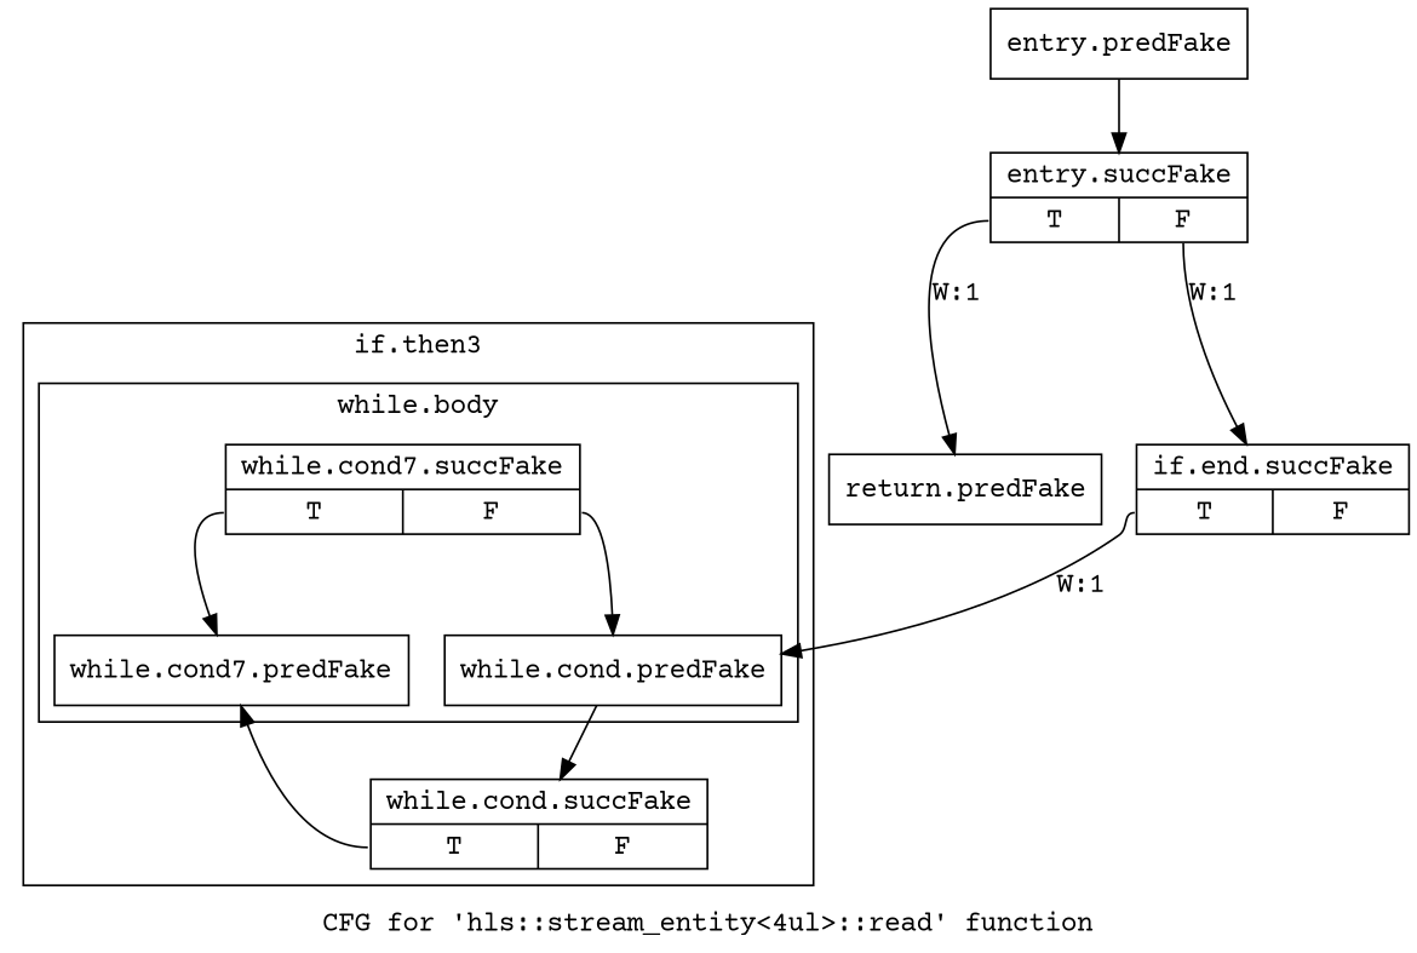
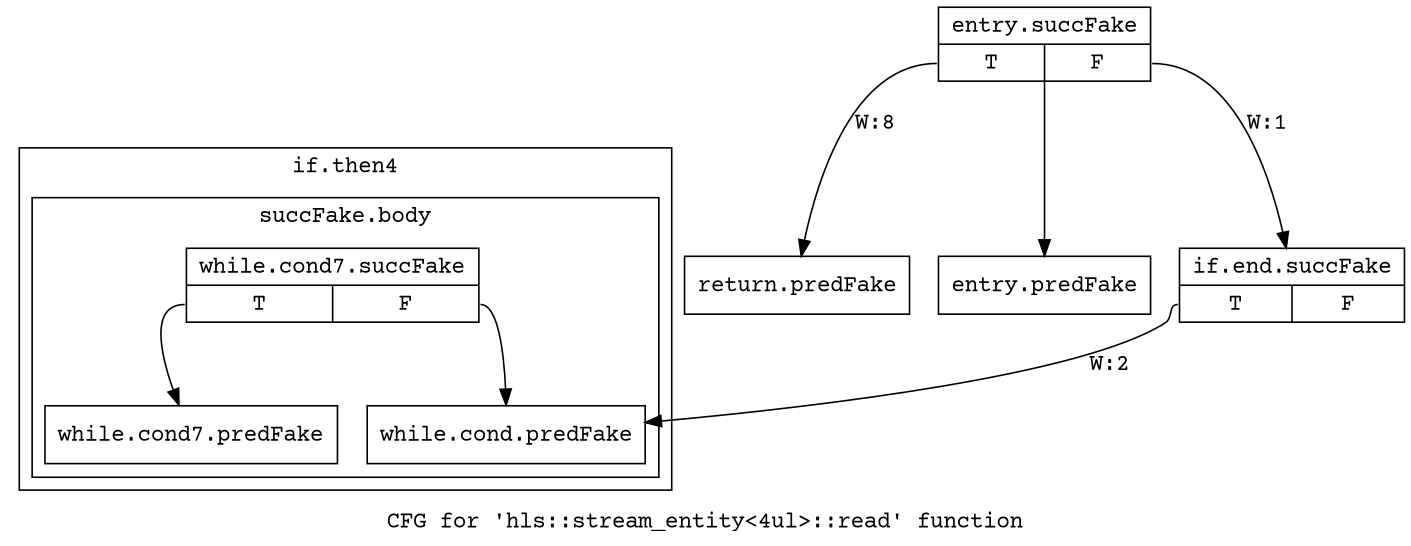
  digraph {
    fontname="Courier Prime"
    label="CFG for 'hls::stream_entity\<4ul\>::read' function"
    node [filename="/tools/Xilinx/Vitis_HLS/2023.1/include/hls_stream.h" fontname="Courier Prime" linenumber=211 shape=record]
    edge [execusionnum=0 filename="/tools/Xilinx/Vitis_HLS/2023.1/include/hls_stream.h" fontname="Courier Prime" tailport=s0]
    n1 [label="{while.cond.predFake}"]
    n2 [label="{while.cond7.predFake}" linenumber=213]
    n3 [label="{while.cond7.succFake|{<s0>T|<s1>F}}" linenumber=213]
-   n4 [label="{while.cond.succFake|{<s0>T|<s1>F}}"]
    n5 [label="{entry.predFake}" filename="" linenumber=""]
    n6 [label="{entry.succFake|{<s0>T|<s1>F}}" linenumber=192]
    n7 [label="{return.predFake}" linenumber=226]
    n8 [label="{if.end.succFake|{<s0>T|<s1>F}}" linenumber=201]
    subgraph cluster_1 {
      invocationtime=1
-     label="if.then3"
+     label="if.then4"
      tripcount=0
-     n4
      subgraph cluster_2 {
        invocationtime=-1
-       label="while.body"
+       label="succFake.body"
        tripcount=0
        n1
        n2
        n3
      }
    }
-   n1 -> n4 [tailport=""]
    n3 -> n1 [tailport=s1]
    n3 -> n2
-   n4 -> n2
-   n5 -> n6 [execusionnum=2 tailport=""]
-   n6 -> n7 [label="W:1"]
+   n6 -> n5 [execusionnum=2 tailport=""]
+   n6 -> n7 [label="W:8"]
    n6 -> n8 [execusionnum=2 label="W:1" tailport=s1]
-   n8 -> n1 [label="W:1"]
+   n8 -> n1 [label="W:2"]
  }
